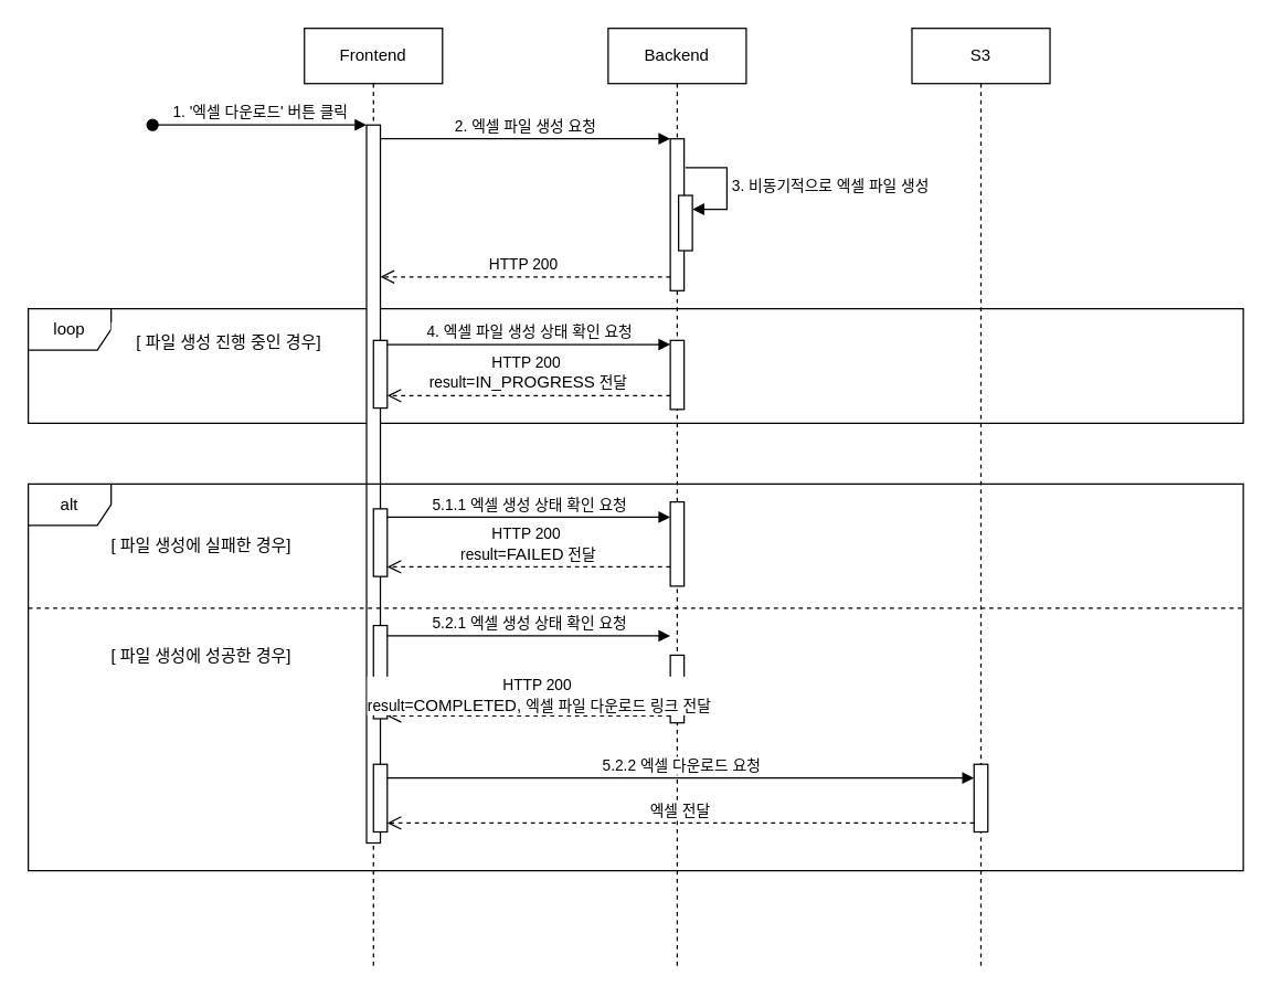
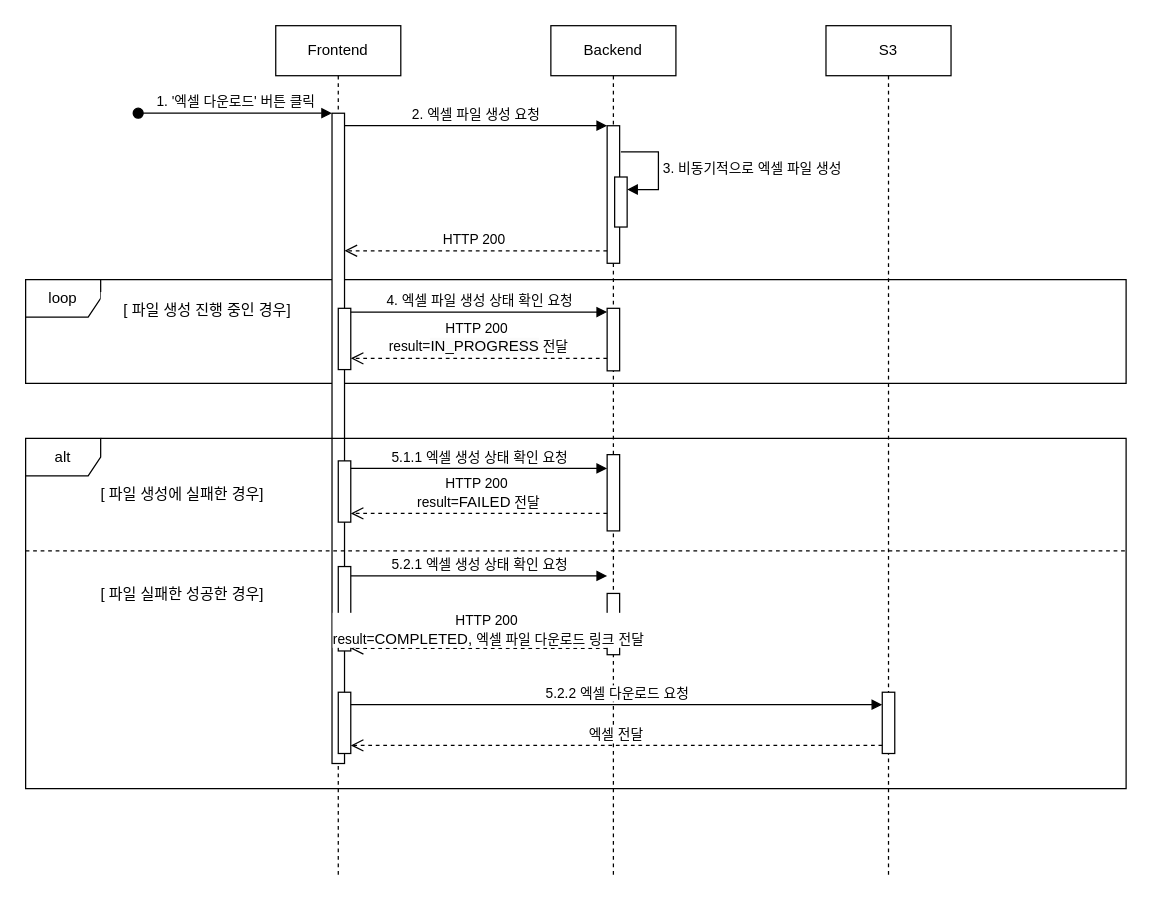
  <mxCell id="0" />
  <mxCell id="1" parent="0" />
  <mxCell id="2" value="loop" style="shape=umlFrame;whiteSpace=wrap;html=1;pointerEvents=0;" parent="1" vertex="1"><mxGeometry x="20" y="223" width="880" height="83" as="geometry" /></mxCell>
  <mxCell id="3" value="Frontend" style="shape=umlLifeline;perimeter=lifelinePerimeter;whiteSpace=wrap;html=1;container=0;dropTarget=0;collapsible=0;recursiveResize=0;outlineConnect=0;portConstraint=eastwest;newEdgeStyle={&quot;edgeStyle&quot;:&quot;elbowEdgeStyle&quot;,&quot;elbow&quot;:&quot;vertical&quot;,&quot;curved&quot;:0,&quot;rounded&quot;:0};" parent="1" vertex="1"><mxGeometry x="220" y="20" width="100" height="680" as="geometry" /></mxCell>
  <mxCell id="4" value="" style="html=1;points=[];perimeter=orthogonalPerimeter;outlineConnect=0;targetShapes=umlLifeline;portConstraint=eastwest;newEdgeStyle={&quot;edgeStyle&quot;:&quot;elbowEdgeStyle&quot;,&quot;elbow&quot;:&quot;vertical&quot;,&quot;curved&quot;:0,&quot;rounded&quot;:0};" parent="3" vertex="1"><mxGeometry x="45" y="70" width="10" height="520" as="geometry" /></mxCell>
  <mxCell id="5" value="1. '엑셀 다운로드' 버튼 클릭" style="html=1;verticalAlign=bottom;startArrow=oval;endArrow=block;startSize=8;edgeStyle=elbowEdgeStyle;elbow=vertical;curved=0;rounded=0;" parent="3" target="4" edge="1"><mxGeometry relative="1" as="geometry"><mxPoint x="-110" y="70" as="sourcePoint" /><mxPoint as="offset" /></mxGeometry></mxCell>
  <mxCell id="6" value="" style="html=1;points=[[0,0,0,0,5],[0,1,0,0,-5],[1,0,0,0,5],[1,1,0,0,-5]];perimeter=orthogonalPerimeter;outlineConnect=0;targetShapes=umlLifeline;portConstraint=eastwest;newEdgeStyle={&quot;curved&quot;:0,&quot;rounded&quot;:0};" parent="3" vertex="1"><mxGeometry x="50" y="226" width="10" height="49" as="geometry" /></mxCell>
  <mxCell id="7" value="Backend" style="shape=umlLifeline;perimeter=lifelinePerimeter;whiteSpace=wrap;html=1;container=0;dropTarget=0;collapsible=0;recursiveResize=0;outlineConnect=0;portConstraint=eastwest;newEdgeStyle={&quot;edgeStyle&quot;:&quot;elbowEdgeStyle&quot;,&quot;elbow&quot;:&quot;vertical&quot;,&quot;curved&quot;:0,&quot;rounded&quot;:0};" parent="1" vertex="1"><mxGeometry x="440" y="20" width="100" height="680" as="geometry" /></mxCell>
  <mxCell id="8" value="" style="html=1;points=[];perimeter=orthogonalPerimeter;outlineConnect=0;targetShapes=umlLifeline;portConstraint=eastwest;newEdgeStyle={&quot;edgeStyle&quot;:&quot;elbowEdgeStyle&quot;,&quot;elbow&quot;:&quot;vertical&quot;,&quot;curved&quot;:0,&quot;rounded&quot;:0};" parent="7" vertex="1"><mxGeometry x="45" y="80" width="10" height="110" as="geometry" /></mxCell>
  <mxCell id="9" value="3. 비동기적으로 엑셀 파일 생성" style="html=1;align=left;spacingLeft=2;endArrow=block;rounded=0;edgeStyle=orthogonalEdgeStyle;curved=0;rounded=0;" parent="7" target="10" edge="1"><mxGeometry relative="1" as="geometry"><mxPoint x="56" y="101" as="sourcePoint" /><Array as="points"><mxPoint x="86" y="131" /></Array></mxGeometry></mxCell>
  <mxCell id="10" value="" style="html=1;points=[[0,0,0,0,5],[0,1,0,0,-5],[1,0,0,0,5],[1,1,0,0,-5]];perimeter=orthogonalPerimeter;outlineConnect=0;targetShapes=umlLifeline;portConstraint=eastwest;newEdgeStyle={&quot;curved&quot;:0,&quot;rounded&quot;:0};" parent="7" vertex="1"><mxGeometry x="51" y="121" width="10" height="40" as="geometry" /></mxCell>
  <mxCell id="11" value="&lt;span style=&quot;color: rgba(0, 0, 0, 0); font-family: monospace; font-size: 0px; text-align: start;&quot;&gt;%3CmxGraphModel%3E%3Croot%3E%3CmxCell%20id%3D%220%22%2F%3E%3CmxCell%20id%3D%221%22%20parent%3D%220%22%2F%3E%3CmxCell%20id%3D%222%22%20value%3D%224.%20%EC%97%91%EC%85%80%20%ED%8C%8C%EC%9D%BC%20%EC%83%9D%EC%84%B1%20%EC%9A%94%EC%B2%AD%22%20style%3D%22html%3D1%3BverticalAlign%3Dbottom%3BendArrow%3Dblock%3BedgeStyle%3DelbowEdgeStyle%3Belbow%3Dvertical%3Bcurved%3D0%3Brounded%3D0%3B%22%20edge%3D%221%22%20parent%3D%221%22%3E%3CmxGeometry%20relative%3D%221%22%20as%3D%22geometry%22%3E%3CmxPoint%20x%3D%22100%22%20y%3D%22269%22%20as%3D%22sourcePoint%22%2F%3E%3CArray%20as%3D%22points%22%3E%3CmxPoint%20x%3D%22185%22%20y%3D%22269%22%2F%3E%3C%2FArray%3E%3CmxPoint%20x%3D%22305%22%20y%3D%22269%22%20as%3D%22targetPoint%22%2F%3E%3C%2FmxGeometry%3E%3C%2FmxCell%3E%3C%2Froot%3E%3C%2FmxGraphModel%3E&lt;/span&gt;" style="html=1;points=[];perimeter=orthogonalPerimeter;outlineConnect=0;targetShapes=umlLifeline;portConstraint=eastwest;newEdgeStyle={&quot;edgeStyle&quot;:&quot;elbowEdgeStyle&quot;,&quot;elbow&quot;:&quot;vertical&quot;,&quot;curved&quot;:0,&quot;rounded&quot;:0};" parent="7" vertex="1"><mxGeometry x="45" y="226" width="10" height="50" as="geometry" /></mxCell>
  <mxCell id="12" value="" style="html=1;points=[[0,0,0,0,5],[0,1,0,0,-5],[1,0,0,0,5],[1,1,0,0,-5]];perimeter=orthogonalPerimeter;outlineConnect=0;targetShapes=umlLifeline;portConstraint=eastwest;newEdgeStyle={&quot;curved&quot;:0,&quot;rounded&quot;:0};" parent="7" vertex="1"><mxGeometry x="45" y="454" width="10" height="49" as="geometry" /></mxCell>
  <mxCell id="13" value="2. 엑셀 파일 생성 요청" style="html=1;verticalAlign=bottom;endArrow=block;edgeStyle=elbowEdgeStyle;elbow=vertical;curved=0;rounded=0;" parent="1" source="4" target="8" edge="1"><mxGeometry relative="1" as="geometry"><mxPoint x="375" y="110" as="sourcePoint" /><Array as="points"><mxPoint x="360" y="100" /></Array></mxGeometry></mxCell>
  <mxCell id="14" value="HTTP 200&amp;nbsp;" style="html=1;verticalAlign=bottom;endArrow=open;dashed=1;endSize=8;edgeStyle=elbowEdgeStyle;elbow=horizontal;curved=0;rounded=0;" parent="1" edge="1"><mxGeometry relative="1" as="geometry"><mxPoint x="275" y="200" as="targetPoint" /><Array as="points"><mxPoint x="365" y="200" /></Array><mxPoint x="485" y="200" as="sourcePoint" /></mxGeometry></mxCell>
  <mxCell id="15" value="S3" style="shape=umlLifeline;perimeter=lifelinePerimeter;whiteSpace=wrap;html=1;container=0;dropTarget=0;collapsible=0;recursiveResize=0;outlineConnect=0;portConstraint=eastwest;newEdgeStyle={&quot;edgeStyle&quot;:&quot;elbowEdgeStyle&quot;,&quot;elbow&quot;:&quot;vertical&quot;,&quot;curved&quot;:0,&quot;rounded&quot;:0};" parent="1" vertex="1"><mxGeometry x="660" y="20" width="100" height="680" as="geometry" /></mxCell>
  <mxCell id="16" value="4. 엑셀 파일 생성 상태 확인 요청" style="html=1;verticalAlign=bottom;endArrow=block;edgeStyle=elbowEdgeStyle;elbow=vertical;curved=0;rounded=0;" parent="1" edge="1"><mxGeometry relative="1" as="geometry"><mxPoint x="280" y="249" as="sourcePoint" /><Array as="points"><mxPoint x="365" y="249" /></Array><mxPoint x="485" y="249" as="targetPoint" /></mxGeometry></mxCell>
  <mxCell id="17" value="[ 파일 생성에 실패한 경우]" style="text;html=1;align=center;verticalAlign=middle;resizable=0;points=[];autosize=1;strokeColor=none;fillColor=default;" parent="1" vertex="1"><mxGeometry x="65" y="380" width="160" height="30" as="geometry" /></mxCell>
  <mxCell id="18" value="" style="line;strokeWidth=1;fillColor=none;align=left;verticalAlign=middle;spacingTop=-1;spacingLeft=3;spacingRight=3;rotatable=0;labelPosition=right;points=[];portConstraint=eastwest;strokeColor=inherit;dashed=1;" parent="1" vertex="1"><mxGeometry x="20" y="436" width="880" height="8" as="geometry" /></mxCell>
  <mxCell id="19" value="alt" style="shape=umlFrame;whiteSpace=wrap;html=1;pointerEvents=0;" parent="1" vertex="1"><mxGeometry x="20" y="350" width="880" height="280" as="geometry" /></mxCell>
  <mxCell id="20" value="[ 파일 생성 진행 중인 경우]" style="text;html=1;align=center;verticalAlign=middle;resizable=0;points=[];autosize=1;strokeColor=none;fillColor=default;" parent="1" vertex="1"><mxGeometry x="80" y="233" width="170" height="30" as="geometry" /></mxCell>
  <mxCell id="21" value="HTTP 200&amp;nbsp;&lt;div&gt;result=&lt;span style=&quot;font-size: 12px; background-color: rgb(251, 251, 251);&quot;&gt;IN_PROGRESS&lt;/span&gt;&amp;nbsp;전달&lt;/div&gt;" style="html=1;verticalAlign=bottom;endArrow=open;dashed=1;endSize=8;edgeStyle=elbowEdgeStyle;elbow=horizontal;curved=0;rounded=0;" parent="1" edge="1"><mxGeometry relative="1" as="geometry"><mxPoint x="280" y="286" as="targetPoint" /><Array as="points"><mxPoint x="370" y="286" /></Array><mxPoint x="485" y="286" as="sourcePoint" /></mxGeometry></mxCell>
  <mxCell id="22" value="" style="html=1;points=[[0,0,0,0,5],[0,1,0,0,-5],[1,0,0,0,5],[1,1,0,0,-5]];perimeter=orthogonalPerimeter;outlineConnect=0;targetShapes=umlLifeline;portConstraint=eastwest;newEdgeStyle={&quot;curved&quot;:0,&quot;rounded&quot;:0};" parent="1" vertex="1"><mxGeometry x="270" y="368" width="10" height="49" as="geometry" /></mxCell>
  <mxCell id="23" value="5.1.1 엑셀 생성 상태 확인 요청" style="html=1;verticalAlign=bottom;endArrow=block;edgeStyle=elbowEdgeStyle;elbow=vertical;curved=0;rounded=0;" parent="1" edge="1"><mxGeometry relative="1" as="geometry"><mxPoint x="280" y="374" as="sourcePoint" /><Array as="points"><mxPoint x="365" y="374" /></Array><mxPoint x="485" y="374" as="targetPoint" /></mxGeometry></mxCell>
  <mxCell id="24" value="&lt;span style=&quot;color: rgba(0, 0, 0, 0); font-family: monospace; font-size: 0px; text-align: start;&quot;&gt;%3CmxGraphModel%3E%3Croot%3E%3CmxCell%20id%3D%220%22%2F%3E%3CmxCell%20id%3D%221%22%20parent%3D%220%22%2F%3E%3CmxCell%20id%3D%222%22%20value%3D%224.%20%EC%97%91%EC%85%80%20%ED%8C%8C%EC%9D%BC%20%EC%83%9D%EC%84%B1%20%EC%9A%94%EC%B2%AD%22%20style%3D%22html%3D1%3BverticalAlign%3Dbottom%3BendArrow%3Dblock%3BedgeStyle%3DelbowEdgeStyle%3Belbow%3Dvertical%3Bcurved%3D0%3Brounded%3D0%3B%22%20edge%3D%221%22%20parent%3D%221%22%3E%3CmxGeometry%20relative%3D%221%22%20as%3D%22geometry%22%3E%3CmxPoint%20x%3D%22100%22%20y%3D%22269%22%20as%3D%22sourcePoint%22%2F%3E%3CArray%20as%3D%22points%22%3E%3CmxPoint%20x%3D%22185%22%20y%3D%22269%22%2F%3E%3C%2FArray%3E%3CmxPoint%20x%3D%22305%22%20y%3D%22269%22%20as%3D%22targetPoint%22%2F%3E%3C%2FmxGeometry%3E%3C%2FmxCell%3E%3C%2Froot%3E%3C%2FmxGraphModel%3E&lt;/span&gt;" style="html=1;points=[];perimeter=orthogonalPerimeter;outlineConnect=0;targetShapes=umlLifeline;portConstraint=eastwest;newEdgeStyle={&quot;edgeStyle&quot;:&quot;elbowEdgeStyle&quot;,&quot;elbow&quot;:&quot;vertical&quot;,&quot;curved&quot;:0,&quot;rounded&quot;:0};" parent="1" vertex="1"><mxGeometry x="485" y="363" width="10" height="61" as="geometry" /></mxCell>
  <mxCell id="25" value="HTTP 200&amp;nbsp;&lt;div&gt;result=&lt;span style=&quot;font-size: 12px;&quot;&gt;FAILED&lt;/span&gt;&amp;nbsp;전달&lt;/div&gt;" style="html=1;verticalAlign=bottom;endArrow=open;dashed=1;endSize=8;edgeStyle=elbowEdgeStyle;elbow=horizontal;curved=0;rounded=0;" parent="1" edge="1"><mxGeometry relative="1" as="geometry"><mxPoint x="280" y="410" as="targetPoint" /><Array as="points"><mxPoint x="370" y="410" /></Array><mxPoint x="485" y="410" as="sourcePoint" /></mxGeometry></mxCell>
- <mxCell id="26" value="[ 파일 생성에 성공한 경우]" style="text;html=1;align=center;verticalAlign=middle;resizable=0;points=[];autosize=1;strokeColor=none;fillColor=default;" parent="1" vertex="1"><mxGeometry x="65" y="460" width="160" height="30" as="geometry" /></mxCell>
+ <mxCell id="26" value="[ 파일 실패한 성공한 경우]" style="text;html=1;align=center;verticalAlign=middle;resizable=0;points=[];autosize=1;strokeColor=none;fillColor=default;" parent="1" vertex="1"><mxGeometry x="65" y="460" width="160" height="30" as="geometry" /></mxCell>
  <mxCell id="27" value="5.2.1 엑셀 생성 상태 확인 요청" style="html=1;verticalAlign=bottom;endArrow=block;edgeStyle=elbowEdgeStyle;elbow=horizontal;curved=0;rounded=0;" parent="1" edge="1"><mxGeometry relative="1" as="geometry"><mxPoint x="280" y="460" as="sourcePoint" /><Array as="points"><mxPoint x="365" y="460" /></Array><mxPoint x="485" y="460" as="targetPoint" /></mxGeometry></mxCell>
  <mxCell id="28" value="" style="html=1;points=[[0,0,0,0,5],[0,1,0,0,-5],[1,0,0,0,5],[1,1,0,0,-5]];perimeter=orthogonalPerimeter;outlineConnect=0;targetShapes=umlLifeline;portConstraint=eastwest;newEdgeStyle={&quot;curved&quot;:0,&quot;rounded&quot;:0};" parent="1" vertex="1"><mxGeometry x="270" y="452.5" width="10" height="67.5" as="geometry" /></mxCell>
  <mxCell id="29" value="" style="html=1;points=[[0,0,0,0,5],[0,1,0,0,-5],[1,0,0,0,5],[1,1,0,0,-5]];perimeter=orthogonalPerimeter;outlineConnect=0;targetShapes=umlLifeline;portConstraint=eastwest;newEdgeStyle={&quot;curved&quot;:0,&quot;rounded&quot;:0};" parent="1" vertex="1"><mxGeometry x="270" y="553" width="10" height="49" as="geometry" /></mxCell>
  <mxCell id="30" value="5.2.2 엑셀 다운로드 요청" style="html=1;verticalAlign=bottom;endArrow=block;edgeStyle=elbowEdgeStyle;elbow=vertical;curved=0;rounded=0;" parent="1" source="29" target="31" edge="1"><mxGeometry relative="1" as="geometry"><mxPoint x="280" y="563" as="sourcePoint" /><Array as="points"><mxPoint x="365" y="563" /></Array><mxPoint x="485" y="563" as="targetPoint" /></mxGeometry></mxCell>
  <mxCell id="31" value="" style="html=1;points=[[0,0,0,0,5],[0,1,0,0,-5],[1,0,0,0,5],[1,1,0,0,-5]];perimeter=orthogonalPerimeter;outlineConnect=0;targetShapes=umlLifeline;portConstraint=eastwest;newEdgeStyle={&quot;curved&quot;:0,&quot;rounded&quot;:0};" parent="1" vertex="1"><mxGeometry x="705" y="553" width="10" height="49" as="geometry" /></mxCell>
  <mxCell id="32" value="엑셀 전달" style="html=1;verticalAlign=bottom;endArrow=open;dashed=1;endSize=8;edgeStyle=elbowEdgeStyle;elbow=horizontal;curved=0;rounded=0;" parent="1" edge="1"><mxGeometry relative="1" as="geometry"><mxPoint x="280" y="595.5" as="targetPoint" /><Array as="points" /><mxPoint x="705" y="595.5" as="sourcePoint" /></mxGeometry></mxCell>
  <mxCell id="33" value="HTTP 200&amp;nbsp;&lt;div&gt;result=&lt;span style=&quot;font-size: 12px;&quot;&gt;COMPLETED,&amp;nbsp;&lt;/span&gt;엑셀 파일 다운로드 링크&lt;span style=&quot;font-size: 12px;&quot;&gt;&amp;nbsp;&lt;/span&gt;전달&lt;/div&gt;" style="html=1;verticalAlign=bottom;endArrow=open;dashed=1;endSize=8;edgeStyle=elbowEdgeStyle;elbow=horizontal;curved=0;rounded=0;" parent="1" edge="1"><mxGeometry x="-0.073" y="2" relative="1" as="geometry"><mxPoint x="280" y="518" as="targetPoint" /><Array as="points"><mxPoint x="370" y="518" /></Array><mxPoint x="485" y="518" as="sourcePoint" /><mxPoint as="offset" /></mxGeometry></mxCell>
